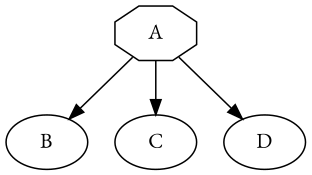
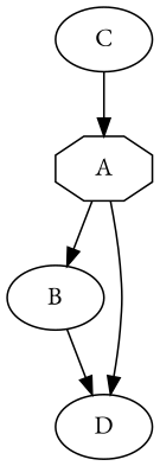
  digraph {
    fontname="EB Garamond"
    node [fontname="EB Garamond"]
    edge [fontname="EB Garamond"]
    n1 [label=A shape=octagon]
    n2 [label=B]
    n3 [label=C]
    n4 [label=D]
    n1 -> n2
-   n1 -> n3
+   n3 -> n1
    n1 -> n4
+   n2 -> n4
  }
